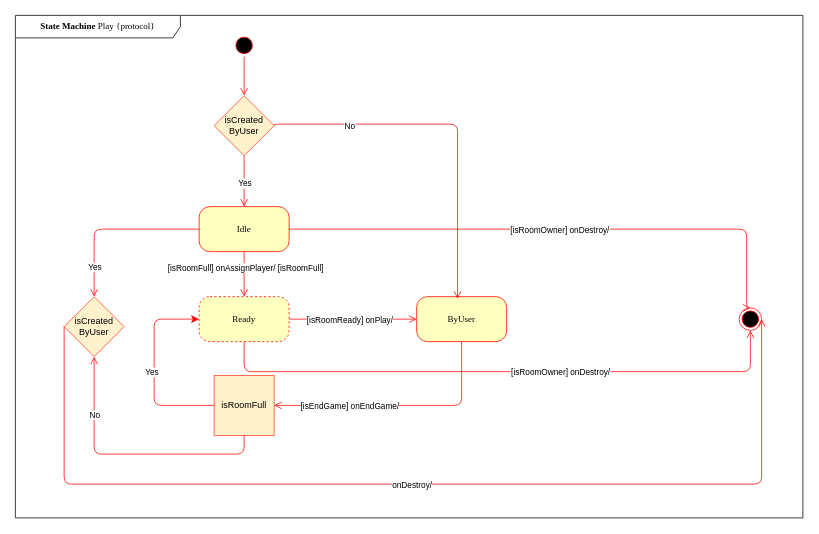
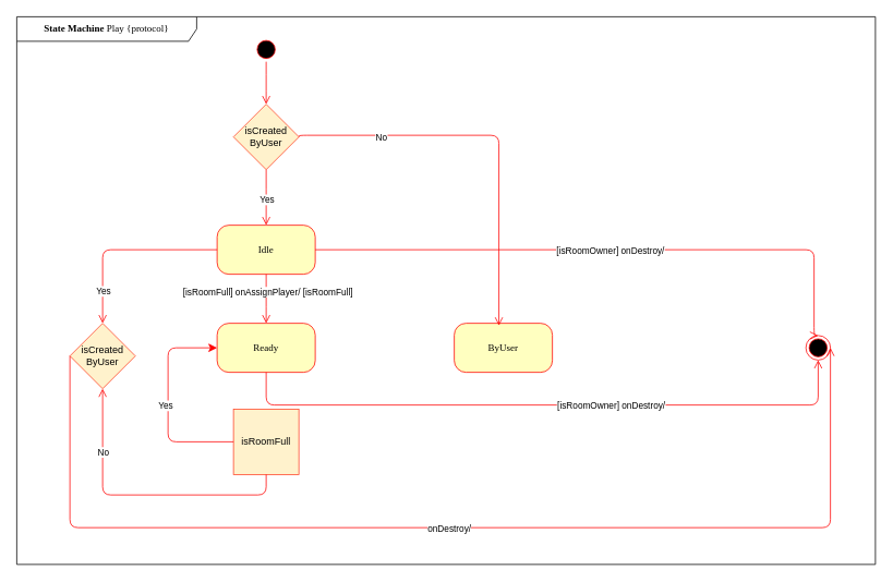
  <mxCell id="0" />
  <mxCell id="1" parent="0" />
  <mxCell id="2" value="" style="ellipse;html=1;shape=startState;fillColor=#000000;strokeColor=#ff0000;rounded=1;shadow=0;comic=0;labelBackgroundColor=none;fontFamily=Verdana;fontSize=12;fontColor=#000000;align=center;direction=south;" parent="1" vertex="1"><mxGeometry x="310" y="45" width="30" height="30" as="geometry" /></mxCell>
  <mxCell id="3" value="Idle" style="rounded=1;whiteSpace=wrap;html=1;arcSize=24;fillColor=#ffffc0;strokeColor=#ff0000;shadow=0;comic=0;labelBackgroundColor=none;fontFamily=Verdana;fontSize=12;fontColor=#000000;align=center;" parent="1" vertex="1"><mxGeometry x="265" y="275" width="120" height="60" as="geometry" /></mxCell>
  <mxCell id="4" value="&lt;b&gt;State Machine &lt;/b&gt;Play {protocol}" style="shape=umlFrame;whiteSpace=wrap;html=1;rounded=1;shadow=0;comic=0;labelBackgroundColor=none;strokeWidth=1;fontFamily=Verdana;fontSize=12;align=center;width=220;height=30;" parent="1" vertex="1"><mxGeometry x="20" y="20" width="1050" height="670" as="geometry" /></mxCell>
- <mxCell id="5" value="Ready" style="rounded=1;whiteSpace=wrap;html=1;arcSize=24;fillColor=#ffffc0;strokeColor=#ff0000;shadow=0;comic=0;labelBackgroundColor=none;fontFamily=Verdana;fontSize=12;fontColor=#000000;align=center;dashed=1;" parent="1" vertex="1"><mxGeometry x="265" y="395" width="120" height="60" as="geometry" /></mxCell>
+ <mxCell id="5" value="Ready" style="rounded=1;whiteSpace=wrap;html=1;arcSize=24;fillColor=#ffffc0;strokeColor=#ff0000;shadow=0;comic=0;labelBackgroundColor=none;fontFamily=Verdana;fontSize=12;fontColor=#000000;align=center;" parent="1" vertex="1"><mxGeometry x="265" y="395" width="120" height="60" as="geometry" /></mxCell>
  <mxCell id="6" style="edgeStyle=elbowEdgeStyle;html=1;labelBackgroundColor=none;endArrow=open;endSize=8;strokeColor=#ff0000;fontFamily=Verdana;fontSize=12;align=left;exitX=0.5;exitY=1;exitDx=0;exitDy=0;entryX=0.5;entryY=0;entryDx=0;entryDy=0;elbow=vertical;" parent="1" source="3" target="5" edge="1"><mxGeometry relative="1" as="geometry"><mxPoint x="235" y="755" as="sourcePoint" /><mxPoint x="345" y="755" as="targetPoint" /></mxGeometry></mxCell>
  <mxCell id="7" value="[isRoomFull] onAssignPlayer/ [isRoomFull]" style="edgeLabel;html=1;align=center;verticalAlign=middle;resizable=0;points=[];" parent="6" vertex="1" connectable="0"><mxGeometry x="-0.294" y="1" relative="1" as="geometry"><mxPoint as="offset" /></mxGeometry></mxCell>
  <mxCell id="8" value="ByUser" style="rounded=1;whiteSpace=wrap;html=1;arcSize=24;fillColor=#ffffc0;strokeColor=#ff0000;shadow=0;comic=0;labelBackgroundColor=none;fontFamily=Verdana;fontSize=12;fontColor=#000000;align=center;" parent="1" vertex="1"><mxGeometry x="555" y="395" width="120" height="60" as="geometry" /></mxCell>
- <mxCell id="9" style="edgeStyle=elbowEdgeStyle;html=1;labelBackgroundColor=none;endArrow=open;endSize=8;strokeColor=#ff0000;fontFamily=Verdana;fontSize=12;align=left;exitX=1;exitY=0.5;exitDx=0;exitDy=0;entryX=0;entryY=0.5;entryDx=0;entryDy=0;" parent="1" source="5" target="8" edge="1"><mxGeometry relative="1" as="geometry"><mxPoint x="235" y="755" as="sourcePoint" /><mxPoint x="345" y="755" as="targetPoint" /></mxGeometry></mxCell>
- <mxCell id="10" value="[isRoomReady] onPlay/" style="edgeLabel;html=1;align=center;verticalAlign=middle;resizable=0;points=[];" parent="9" vertex="1" connectable="0"><mxGeometry x="-0.185" y="-1" relative="1" as="geometry"><mxPoint x="11" y="-1" as="offset" /></mxGeometry></mxCell>
- <mxCell id="11" style="edgeStyle=elbowEdgeStyle;html=1;labelBackgroundColor=none;endArrow=open;endSize=8;strokeColor=#ff0000;fontFamily=Verdana;fontSize=12;align=left;entryX=1;entryY=0.5;entryDx=0;entryDy=0;exitX=0.5;exitY=1;exitDx=0;exitDy=0;" parent="1" source="8" target="13" edge="1"><mxGeometry relative="1" as="geometry"><mxPoint x="615" y="395" as="sourcePoint" /><mxPoint x="545" y="295" as="targetPoint" /><Array as="points"><mxPoint x="615" y="505" /></Array></mxGeometry></mxCell>
- <mxCell id="12" value="[isEndGame] onEndGame/" style="edgeLabel;html=1;align=center;verticalAlign=middle;resizable=0;points=[];" parent="11" vertex="1" connectable="0"><mxGeometry x="0.339" relative="1" as="geometry"><mxPoint x="-11" as="offset" /></mxGeometry></mxCell>
  <mxCell id="13" value="isRoomFull" style="whiteSpace=wrap;html=1;fillColor=#fff2cc;strokeColor=#FF4124;rounded=0;" parent="1" vertex="1"><mxGeometry x="285" y="500" width="80" height="80" as="geometry" /></mxCell>
  <mxCell id="14" style="edgeStyle=elbowEdgeStyle;html=1;labelBackgroundColor=none;endArrow=classic;endSize=8;strokeColor=#ff0000;fontFamily=Verdana;fontSize=12;align=left;entryX=0;entryY=0.5;entryDx=0;entryDy=0;exitX=0;exitY=0.5;exitDx=0;exitDy=0;elbow=vertical;" parent="1" source="13" target="5" edge="1"><mxGeometry relative="1" as="geometry"><mxPoint x="235" y="755" as="sourcePoint" /><mxPoint x="345" y="755" as="targetPoint" /><Array as="points"><mxPoint x="205" y="485" /></Array></mxGeometry></mxCell>
  <mxCell id="15" value="Yes" style="edgeLabel;html=1;align=center;verticalAlign=middle;resizable=0;points=[];" parent="14" vertex="1" connectable="0"><mxGeometry x="-0.059" y="4" relative="1" as="geometry"><mxPoint y="-5" as="offset" /></mxGeometry></mxCell>
  <mxCell id="16" value="isCreated&lt;br&gt;ByUser" style="rhombus;whiteSpace=wrap;html=1;fillColor=#fff2cc;strokeColor=#FF4124;" parent="1" vertex="1"><mxGeometry x="85" y="395" width="80" height="80" as="geometry" /></mxCell>
  <mxCell id="17" style="edgeStyle=elbowEdgeStyle;html=1;labelBackgroundColor=none;endArrow=open;endSize=8;strokeColor=#ff0000;fontFamily=Verdana;fontSize=12;align=left;exitX=0.5;exitY=1;exitDx=0;exitDy=0;entryX=0.5;entryY=1;entryDx=0;entryDy=0;" parent="1" source="13" target="16" edge="1"><mxGeometry relative="1" as="geometry"><mxPoint x="235" y="755" as="sourcePoint" /><mxPoint x="345" y="755" as="targetPoint" /><Array as="points"><mxPoint x="145" y="605" /></Array></mxGeometry></mxCell>
  <mxCell id="18" value="No" style="edgeLabel;html=1;align=center;verticalAlign=middle;resizable=0;points=[];" parent="17" vertex="1" connectable="0"><mxGeometry x="0.565" relative="1" as="geometry"><mxPoint as="offset" /></mxGeometry></mxCell>
  <mxCell id="19" value="" style="ellipse;html=1;shape=endState;fillColor=#000000;strokeColor=#ff0000;rounded=1;shadow=0;comic=0;labelBackgroundColor=none;fontFamily=Verdana;fontSize=12;fontColor=#000000;align=center;" parent="1" vertex="1"><mxGeometry x="985" y="410" width="30" height="30" as="geometry" /></mxCell>
  <mxCell id="20" value="isCreated&lt;br&gt;ByUser" style="rhombus;whiteSpace=wrap;html=1;fillColor=#fff2cc;strokeColor=#FF4124;" parent="1" vertex="1"><mxGeometry x="285" y="127" width="80" height="80" as="geometry" /></mxCell>
  <mxCell id="21" style="edgeStyle=elbowEdgeStyle;html=1;labelBackgroundColor=none;endArrow=open;endSize=8;strokeColor=#ff0000;fontFamily=Verdana;fontSize=12;align=left;entryX=0.5;entryY=0;entryDx=0;entryDy=0;exitX=0;exitY=0.5;exitDx=0;exitDy=0;" parent="1" source="3" target="16" edge="1"><mxGeometry relative="1" as="geometry"><mxPoint x="625" y="465" as="sourcePoint" /><mxPoint x="375" y="550" as="targetPoint" /><Array as="points"><mxPoint x="125" y="335" /></Array></mxGeometry></mxCell>
  <mxCell id="22" value="Yes" style="edgeLabel;html=1;align=center;verticalAlign=middle;resizable=0;points=[];" parent="21" vertex="1" connectable="0"><mxGeometry x="0.339" relative="1" as="geometry"><mxPoint y="36" as="offset" /></mxGeometry></mxCell>
  <mxCell id="23" style="edgeStyle=elbowEdgeStyle;html=1;labelBackgroundColor=none;endArrow=open;endSize=8;strokeColor=#ff0000;fontFamily=Verdana;fontSize=12;align=left;entryX=0.5;entryY=0;entryDx=0;entryDy=0;exitX=0.5;exitY=1;exitDx=0;exitDy=0;elbow=vertical;" parent="1" source="20" target="3" edge="1"><mxGeometry relative="1" as="geometry"><mxPoint x="405" y="135" as="sourcePoint" /><mxPoint x="405" y="265" as="targetPoint" /><Array as="points" /></mxGeometry></mxCell>
  <mxCell id="24" value="Yes" style="edgeLabel;html=1;align=center;verticalAlign=middle;resizable=0;points=[];" parent="23" vertex="1" connectable="0"><mxGeometry x="-0.165" y="3" relative="1" as="geometry"><mxPoint x="-3" y="8" as="offset" /></mxGeometry></mxCell>
  <mxCell id="25" style="edgeStyle=elbowEdgeStyle;html=1;labelBackgroundColor=none;endArrow=open;endSize=8;strokeColor=#ff0000;fontFamily=Verdana;fontSize=12;align=left;entryX=0.455;entryY=0.048;entryDx=0;entryDy=0;exitX=1;exitY=0.5;exitDx=0;exitDy=0;elbow=vertical;entryPerimeter=0;" parent="1" source="20" target="8" edge="1"><mxGeometry relative="1" as="geometry"><mxPoint x="335" y="217" as="sourcePoint" /><mxPoint x="335" y="285" as="targetPoint" /><Array as="points"><mxPoint x="610" y="165" /></Array></mxGeometry></mxCell>
  <mxCell id="26" value="No" style="edgeLabel;html=1;align=center;verticalAlign=middle;resizable=0;points=[];" parent="25" vertex="1" connectable="0"><mxGeometry x="-0.165" y="3" relative="1" as="geometry"><mxPoint x="-98" y="5" as="offset" /></mxGeometry></mxCell>
  <mxCell id="27" style="edgeStyle=elbowEdgeStyle;html=1;labelBackgroundColor=none;endArrow=open;endSize=8;strokeColor=#ff0000;fontFamily=Verdana;fontSize=12;align=left;elbow=vertical;exitX=1;exitY=0.5;exitDx=0;exitDy=0;entryX=0.5;entryY=0;entryDx=0;entryDy=0;" parent="1" source="2" target="20" edge="1"><mxGeometry relative="1" as="geometry"><mxPoint x="165" y="95" as="sourcePoint" /><mxPoint x="165" y="175" as="targetPoint" /><Array as="points" /></mxGeometry></mxCell>
  <mxCell id="28" style="edgeStyle=elbowEdgeStyle;html=1;labelBackgroundColor=none;endArrow=open;endSize=8;strokeColor=#ff0000;fontFamily=Verdana;fontSize=12;align=left;exitX=0.5;exitY=1;exitDx=0;exitDy=0;entryX=0.5;entryY=1;entryDx=0;entryDy=0;" parent="1" source="5" target="19" edge="1"><mxGeometry relative="1" as="geometry"><mxPoint x="625" y="465" as="sourcePoint" /><mxPoint x="955" y="545" as="targetPoint" /><Array as="points"><mxPoint x="665" y="495" /></Array></mxGeometry></mxCell>
  <mxCell id="29" value="[isRoomOwner] onDestroy/" style="edgeLabel;html=1;align=center;verticalAlign=middle;resizable=0;points=[];" parent="28" vertex="1" connectable="0"><mxGeometry x="0.339" relative="1" as="geometry"><mxPoint x="-55" as="offset" /></mxGeometry></mxCell>
  <mxCell id="30" style="edgeStyle=elbowEdgeStyle;html=1;labelBackgroundColor=none;endArrow=open;endSize=8;strokeColor=#ff0000;fontFamily=Verdana;fontSize=12;align=left;exitX=1;exitY=0.5;exitDx=0;exitDy=0;entryX=0.5;entryY=0;entryDx=0;entryDy=0;" parent="1" source="3" target="19" edge="1"><mxGeometry relative="1" as="geometry"><mxPoint x="335" y="465" as="sourcePoint" /><mxPoint x="1010" y="450" as="targetPoint" /><Array as="points"><mxPoint x="995" y="305" /></Array></mxGeometry></mxCell>
  <mxCell id="31" value="[isRoomOwner] onDestroy/" style="edgeLabel;html=1;align=center;verticalAlign=middle;resizable=0;points=[];" parent="30" vertex="1" connectable="0"><mxGeometry x="0.339" relative="1" as="geometry"><mxPoint x="-122" as="offset" /></mxGeometry></mxCell>
  <mxCell id="32" style="edgeStyle=elbowEdgeStyle;html=1;labelBackgroundColor=none;endArrow=open;endSize=8;strokeColor=#ff0000;fontFamily=Verdana;fontSize=12;align=left;exitX=0;exitY=0.5;exitDx=0;exitDy=0;entryX=1;entryY=0.5;entryDx=0;entryDy=0;" parent="1" source="16" target="19" edge="1"><mxGeometry relative="1" as="geometry"><mxPoint x="65" y="645" as="sourcePoint" /><mxPoint x="1040" y="665" as="targetPoint" /><Array as="points"><mxPoint x="545" y="645" /></Array></mxGeometry></mxCell>
  <mxCell id="33" value="onDestroy/" style="edgeLabel;html=1;align=center;verticalAlign=middle;resizable=0;points=[];" parent="32" vertex="1" connectable="0"><mxGeometry x="0.339" relative="1" as="geometry"><mxPoint x="-238" as="offset" /></mxGeometry></mxCell>
